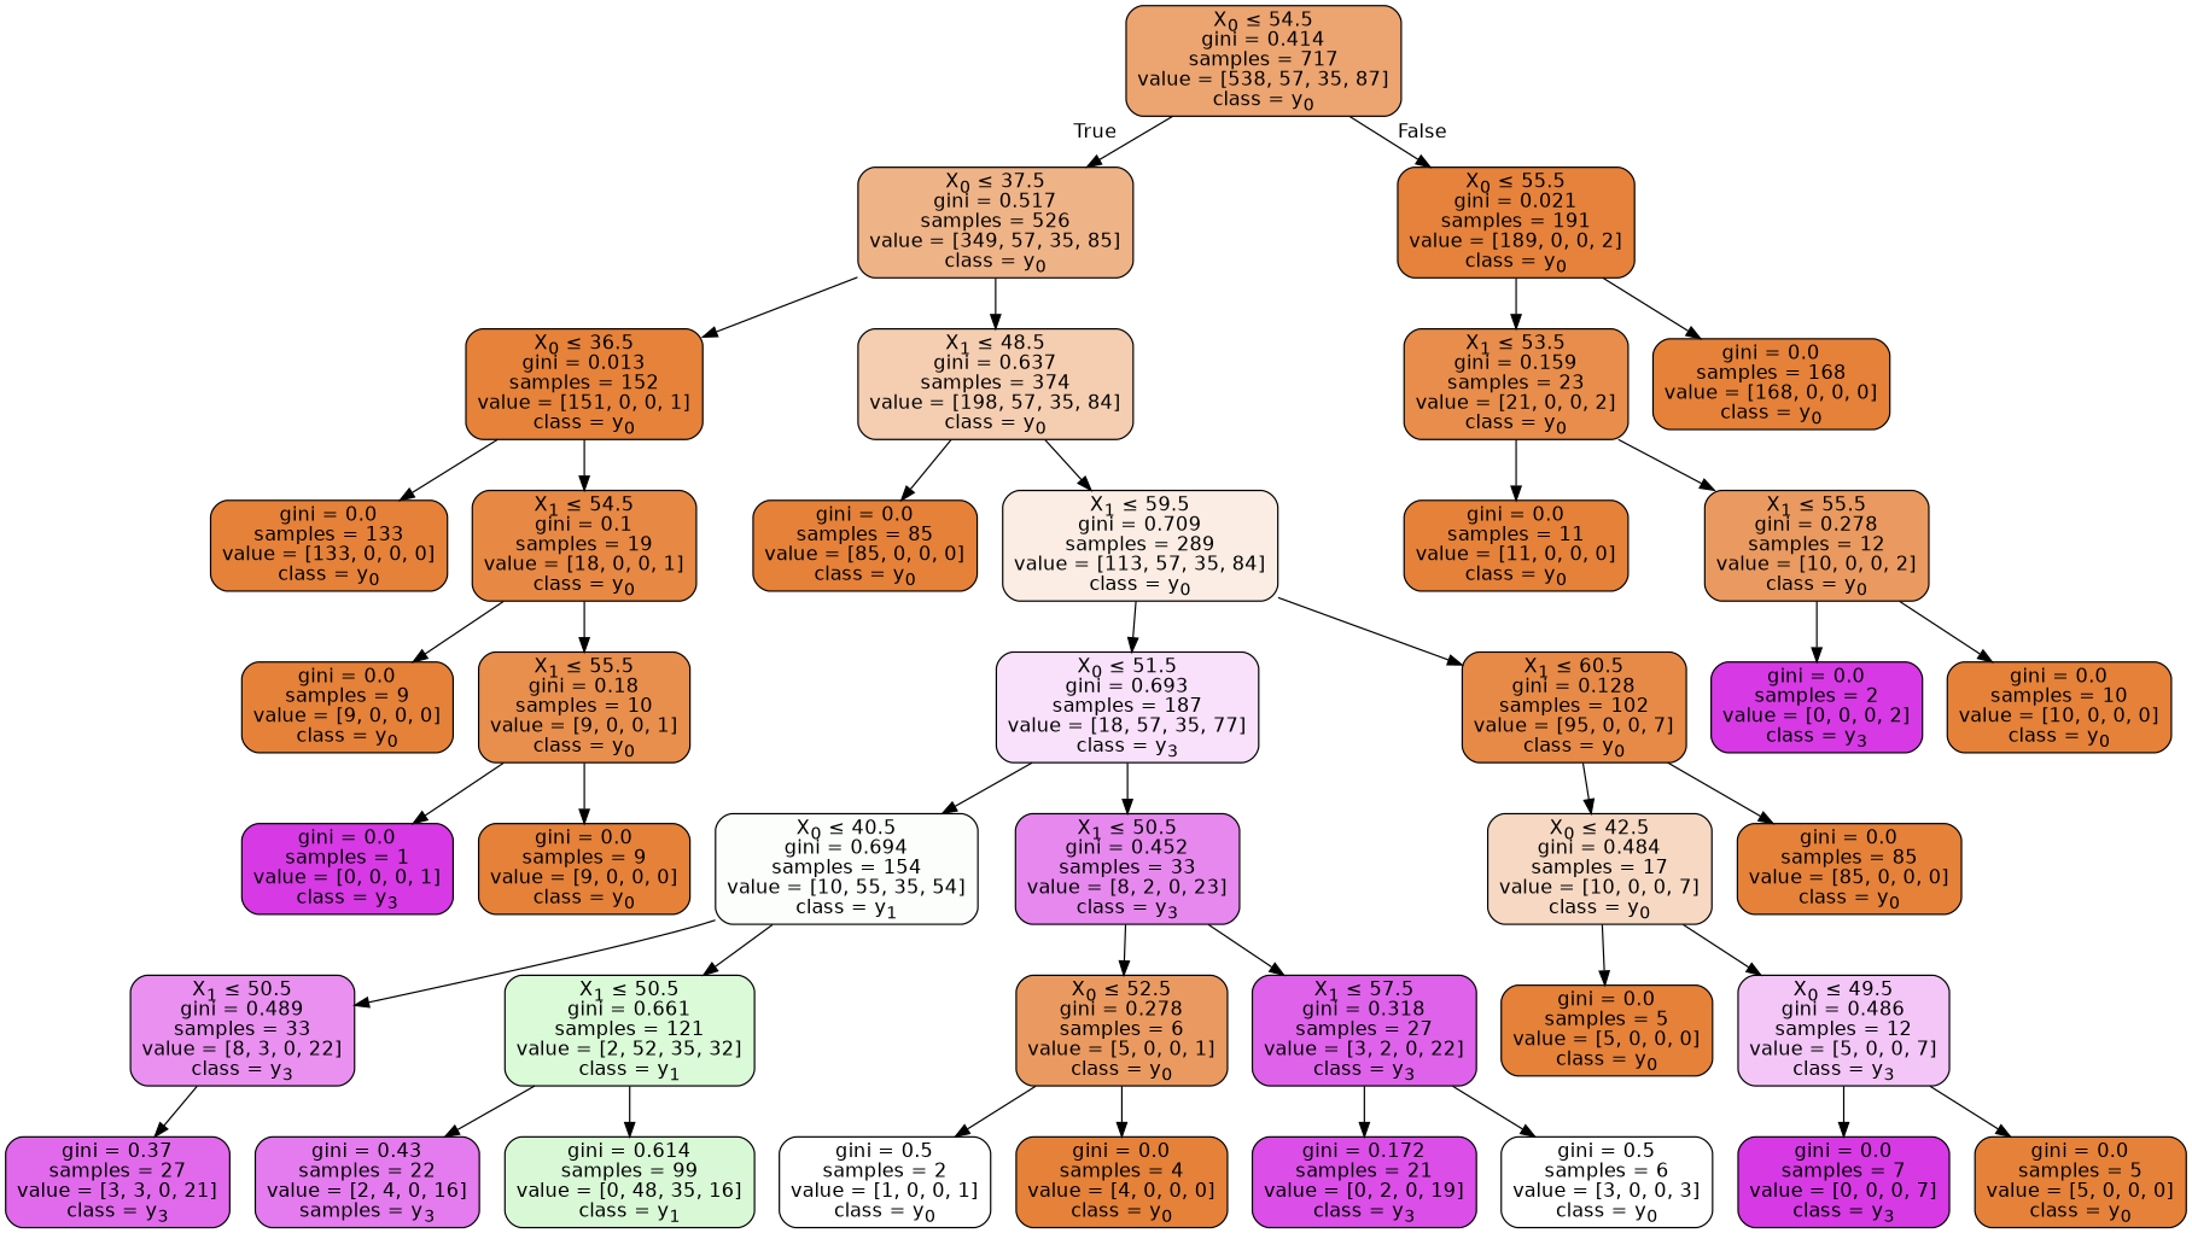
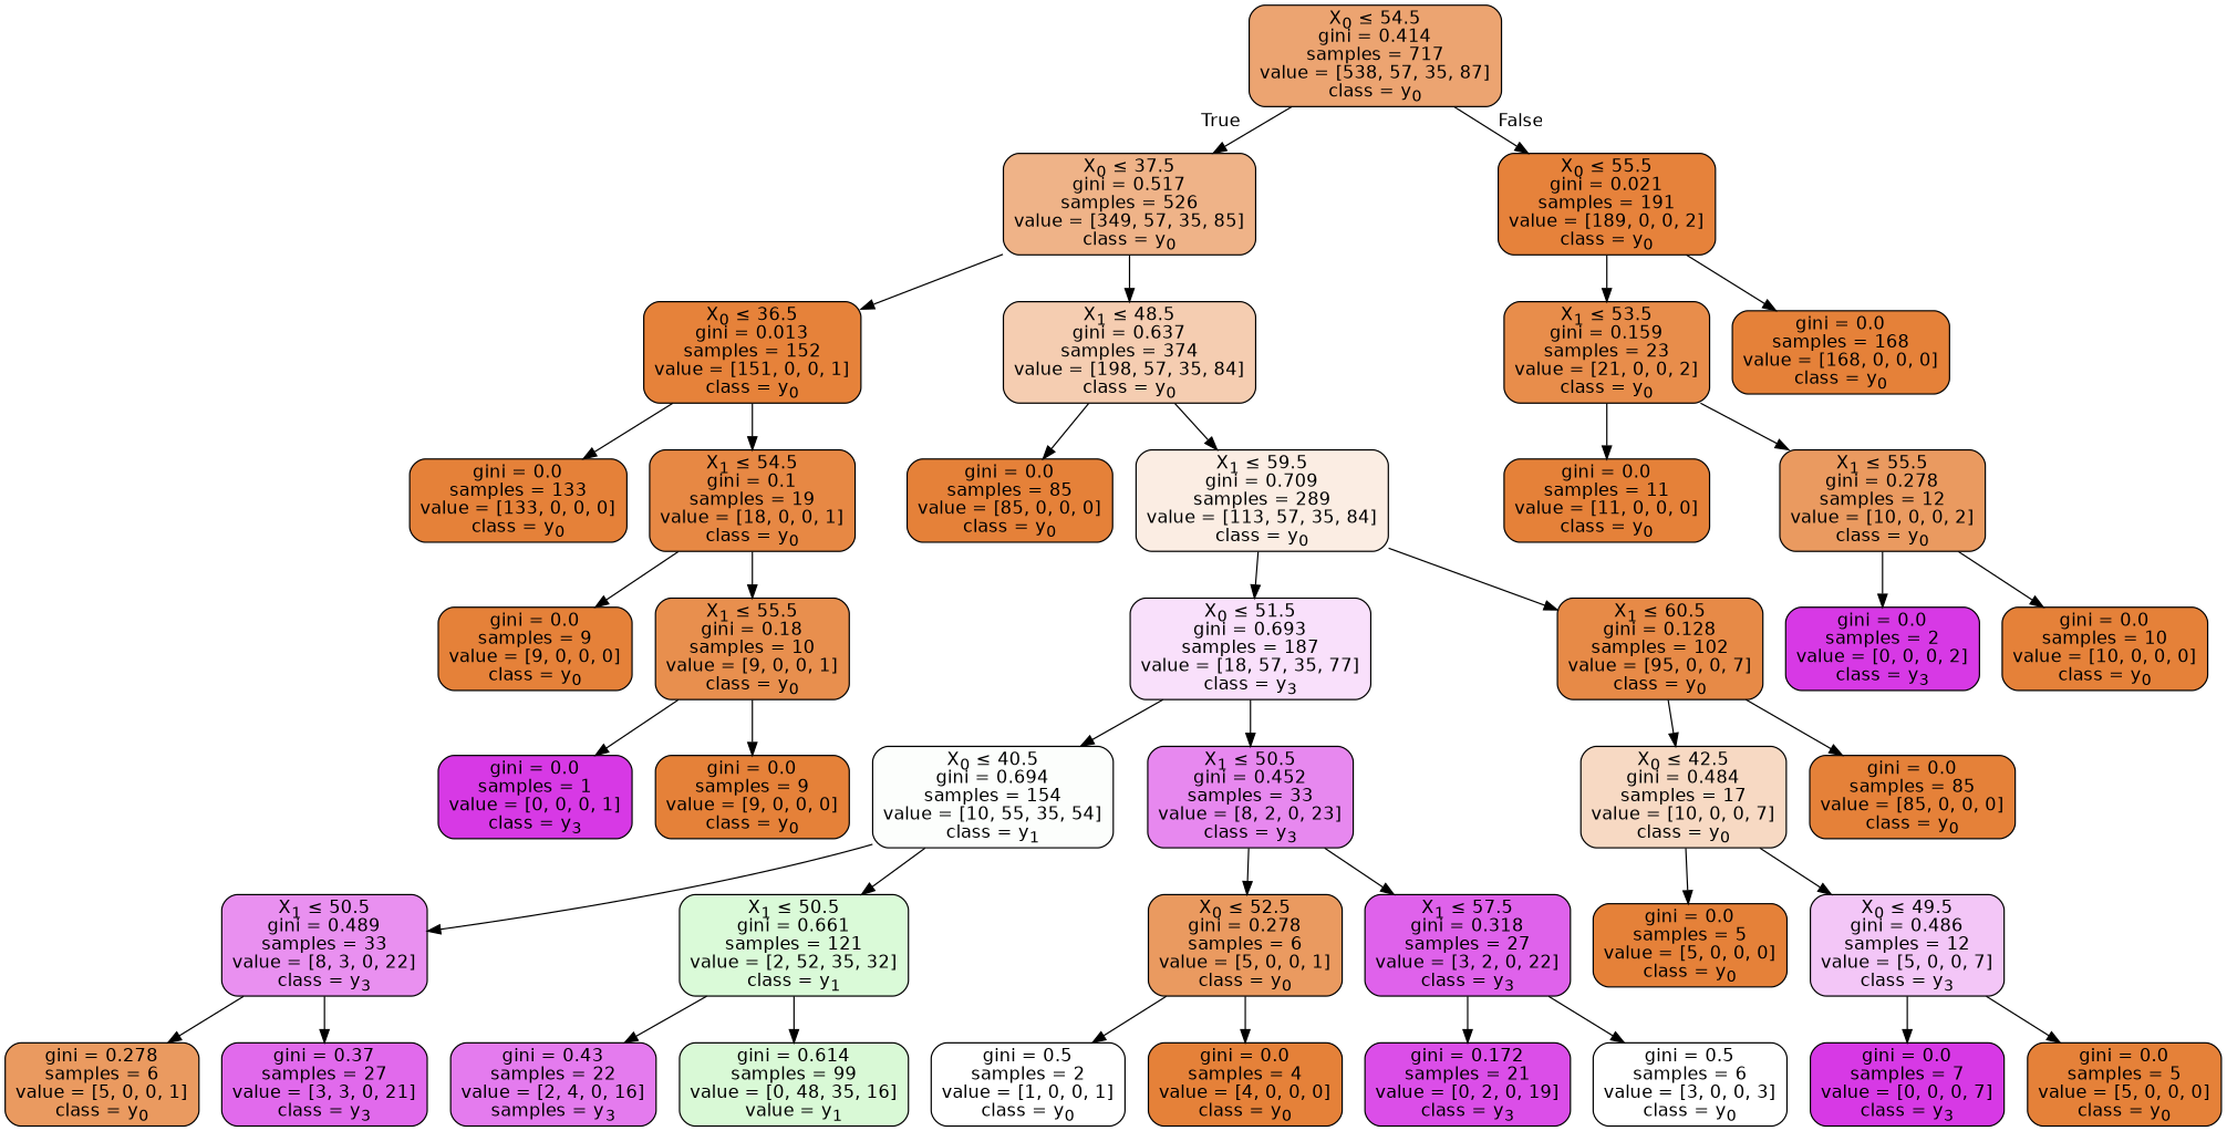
  digraph {
    node [color=black fillcolor="#e58139ff" fontname=helvetica shape=box style="filled, rounded"]
    edge [fontname=helvetica]
    n1 [fillcolor="#e58139b7" label=<X<SUB>0</SUB> &le; 54.5<br/>gini = 0.414<br/>samples = 717<br/>value = [538, 57, 35, 87]<br/>class = y<SUB>0</SUB>>]
    n2 [fillcolor="#e5813999" label=<X<SUB>0</SUB> &le; 37.5<br/>gini = 0.517<br/>samples = 526<br/>value = [349, 57, 35, 85]<br/>class = y<SUB>0</SUB>>]
    n3 [fillcolor="#e58139fc" label=<X<SUB>0</SUB> &le; 55.5<br/>gini = 0.021<br/>samples = 191<br/>value = [189, 0, 0, 2]<br/>class = y<SUB>0</SUB>>]
    n4 [fillcolor="#e58139fd" label=<X<SUB>0</SUB> &le; 36.5<br/>gini = 0.013<br/>samples = 152<br/>value = [151, 0, 0, 1]<br/>class = y<SUB>0</SUB>>]
    n5 [fillcolor="#e5813964" label=<X<SUB>1</SUB> &le; 48.5<br/>gini = 0.637<br/>samples = 374<br/>value = [198, 57, 35, 84]<br/>class = y<SUB>0</SUB>>]
    n6 [fillcolor="#e58139e7" label=<X<SUB>1</SUB> &le; 53.5<br/>gini = 0.159<br/>samples = 23<br/>value = [21, 0, 0, 2]<br/>class = y<SUB>0</SUB>>]
    n7 [label=<gini = 0.0<br/>samples = 168<br/>value = [168, 0, 0, 0]<br/>class = y<SUB>0</SUB>>]
    n8 [label=<gini = 0.0<br/>samples = 133<br/>value = [133, 0, 0, 0]<br/>class = y<SUB>0</SUB>>]
    n9 [fillcolor="#e58139f1" label=<X<SUB>1</SUB> &le; 54.5<br/>gini = 0.1<br/>samples = 19<br/>value = [18, 0, 0, 1]<br/>class = y<SUB>0</SUB>>]
    n10 [label=<gini = 0.0<br/>samples = 85<br/>value = [85, 0, 0, 0]<br/>class = y<SUB>0</SUB>>]
    n11 [fillcolor="#e5813924" label=<X<SUB>1</SUB> &le; 59.5<br/>gini = 0.709<br/>samples = 289<br/>value = [113, 57, 35, 84]<br/>class = y<SUB>0</SUB>>]
    n12 [label=<gini = 0.0<br/>samples = 9<br/>value = [9, 0, 0, 0]<br/>class = y<SUB>0</SUB>>]
    n13 [fillcolor="#e58139e3" label=<X<SUB>1</SUB> &le; 55.5<br/>gini = 0.18<br/>samples = 10<br/>value = [9, 0, 0, 1]<br/>class = y<SUB>0</SUB>>]
    n14 [fillcolor="#d739e5ff" label=<gini = 0.0<br/>samples = 1<br/>value = [0, 0, 0, 1]<br/>class = y<SUB>3</SUB>>]
    n15 [label=<gini = 0.0<br/>samples = 9<br/>value = [9, 0, 0, 0]<br/>class = y<SUB>0</SUB>>]
    n16 [fillcolor="#d739e527" label=<X<SUB>0</SUB> &le; 51.5<br/>gini = 0.693<br/>samples = 187<br/>value = [18, 57, 35, 77]<br/>class = y<SUB>3</SUB>>]
    n17 [fillcolor="#e58139ec" label=<X<SUB>1</SUB> &le; 60.5<br/>gini = 0.128<br/>samples = 102<br/>value = [95, 0, 0, 7]<br/>class = y<SUB>0</SUB>>]
    n18 [fillcolor="#47e53903" label=<X<SUB>0</SUB> &le; 40.5<br/>gini = 0.694<br/>samples = 154<br/>value = [10, 55, 35, 54]<br/>class = y<SUB>1</SUB>>]
    n19 [fillcolor="#d739e599" label=<X<SUB>1</SUB> &le; 50.5<br/>gini = 0.452<br/>samples = 33<br/>value = [8, 2, 0, 23]<br/>class = y<SUB>3</SUB>>]
    n20 [fillcolor="#e581394d" label=<X<SUB>0</SUB> &le; 42.5<br/>gini = 0.484<br/>samples = 17<br/>value = [10, 0, 0, 7]<br/>class = y<SUB>0</SUB>>]
    n21 [label=<gini = 0.0<br/>samples = 85<br/>value = [85, 0, 0, 0]<br/>class = y<SUB>0</SUB>>]
    n22 [fillcolor="#d739e58f" label=<X<SUB>1</SUB> &le; 50.5<br/>gini = 0.489<br/>samples = 33<br/>value = [8, 3, 0, 22]<br/>class = y<SUB>3</SUB>>]
    n23 [fillcolor="#47e53932" label=<X<SUB>1</SUB> &le; 50.5<br/>gini = 0.661<br/>samples = 121<br/>value = [2, 52, 35, 32]<br/>class = y<SUB>1</SUB>>]
    n24 [fillcolor="#e58139cc" label=<X<SUB>0</SUB> &le; 52.5<br/>gini = 0.278<br/>samples = 6<br/>value = [5, 0, 0, 1]<br/>class = y<SUB>0</SUB>>]
    n25 [fillcolor="#d739e5ca" label=<X<SUB>1</SUB> &le; 57.5<br/>gini = 0.318<br/>samples = 27<br/>value = [3, 2, 0, 22]<br/>class = y<SUB>3</SUB>>]
+   n26 [fillcolor="#e58139cc" label=<gini = 0.278<br/>samples = 6<br/>value = [5, 0, 0, 1]<br/>class = y<SUB>0</SUB>>]
    n27 [fillcolor="#d739e5bf" label=<gini = 0.37<br/>samples = 27<br/>value = [3, 3, 0, 21]<br/>class = y<SUB>3</SUB>>]
    n28 [fillcolor="#d739e5aa" label=<gini = 0.43<br/>samples = 22<br/>value = [2, 4, 0, 16]<br/>samples = y<SUB>3</SUB>>]
-   n29 [fillcolor="#47e53934" label=<gini = 0.614<br/>samples = 99<br/>value = [0, 48, 35, 16]<br/>class = y<SUB>1</SUB>>]
+   n29 [fillcolor="#47e53934" label=<gini = 0.614<br/>samples = 99<br/>value = [0, 48, 35, 16]<br/>value = y<SUB>1</SUB>>]
    n30 [fillcolor="#e5813900" label=<gini = 0.5<br/>samples = 2<br/>value = [1, 0, 0, 1]<br/>class = y<SUB>0</SUB>>]
    n31 [label=<gini = 0.0<br/>samples = 4<br/>value = [4, 0, 0, 0]<br/>class = y<SUB>0</SUB>>]
    n32 [fillcolor="#d739e5e4" label=<gini = 0.172<br/>samples = 21<br/>value = [0, 2, 0, 19]<br/>class = y<SUB>3</SUB>>]
    n33 [fillcolor="#e5813900" label=<gini = 0.5<br/>samples = 6<br/>value = [3, 0, 0, 3]<br/>class = y<SUB>0</SUB>>]
    n34 [label=<gini = 0.0<br/>samples = 5<br/>value = [5, 0, 0, 0]<br/>class = y<SUB>0</SUB>>]
    n35 [fillcolor="#d739e549" label=<X<SUB>0</SUB> &le; 49.5<br/>gini = 0.486<br/>samples = 12<br/>value = [5, 0, 0, 7]<br/>class = y<SUB>3</SUB>>]
    n36 [fillcolor="#d739e5ff" label=<gini = 0.0<br/>samples = 7<br/>value = [0, 0, 0, 7]<br/>class = y<SUB>3</SUB>>]
    n37 [label=<gini = 0.0<br/>samples = 5<br/>value = [5, 0, 0, 0]<br/>class = y<SUB>0</SUB>>]
    n38 [label=<gini = 0.0<br/>samples = 11<br/>value = [11, 0, 0, 0]<br/>class = y<SUB>0</SUB>>]
    n39 [fillcolor="#e58139cc" label=<X<SUB>1</SUB> &le; 55.5<br/>gini = 0.278<br/>samples = 12<br/>value = [10, 0, 0, 2]<br/>class = y<SUB>0</SUB>>]
    n40 [fillcolor="#d739e5ff" label=<gini = 0.0<br/>samples = 2<br/>value = [0, 0, 0, 2]<br/>class = y<SUB>3</SUB>>]
    n41 [label=<gini = 0.0<br/>samples = 10<br/>value = [10, 0, 0, 0]<br/>class = y<SUB>0</SUB>>]
    n1 -> n2 [headlabel=True labelangle=45 labeldistance=2.5]
    n1 -> n3 [headlabel=False labelangle=-45 labeldistance=2.5]
    n2 -> n4
    n2 -> n5
    n3 -> n6
    n3 -> n7
    n4 -> n8
    n4 -> n9
    n5 -> n10
    n5 -> n11
    n6 -> n38
    n6 -> n39
    n9 -> n12
    n9 -> n13
    n11 -> n16
    n11 -> n17
    n13 -> n14
    n13 -> n15
    n16 -> n18
    n16 -> n19
    n17 -> n20
    n17 -> n21
    n18 -> n22
    n18 -> n23
    n19 -> n24
    n19 -> n25
    n20 -> n34
    n20 -> n35
+   n22 -> n26
    n22 -> n27
    n23 -> n28
    n23 -> n29
    n24 -> n30
    n24 -> n31
    n25 -> n32
    n25 -> n33
    n35 -> n36
    n35 -> n37
    n39 -> n40
    n39 -> n41
  }
